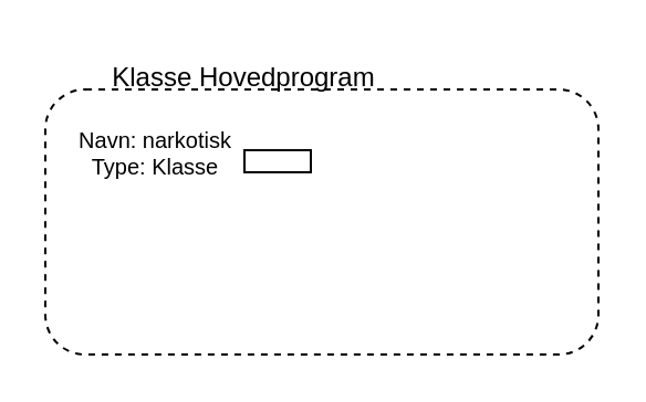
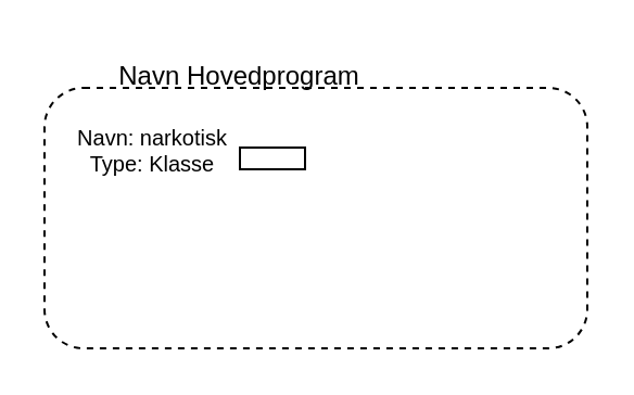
  <mxCell id="0" />
  <mxCell id="1" parent="0" />
  <mxCell id="2" value="" style="rounded=1;whiteSpace=wrap;html=1;dashed=1;" vertex="1" parent="1"><mxGeometry x="20" y="40" width="250" height="120" as="geometry" /></mxCell>
- <mxCell id="3" value="Klasse Hovedprogram" style="text;html=1;strokeColor=none;fillColor=none;align=center;verticalAlign=middle;whiteSpace=wrap;rounded=0;dashed=1;" vertex="1" parent="1"><mxGeometry x="30" width="160" height="30" as="geometry" y="20" /></mxCell>
+ <mxCell id="3" value="Navn Hovedprogram" style="text;html=1;strokeColor=none;fillColor=none;align=center;verticalAlign=middle;whiteSpace=wrap;rounded=0;dashed=1;" vertex="1" parent="1"><mxGeometry x="30" width="160" height="30" as="geometry" y="20" /></mxCell>
  <mxCell id="4" value="" style="rounded=0;whiteSpace=wrap;html=1;" vertex="1" parent="1"><mxGeometry x="110" y="67.5" width="30" height="10" as="geometry" /></mxCell>
  <mxCell id="5" value="Navn: narkotisk&lt;br style=&quot;font-size: 10px;&quot;&gt;" style="text;html=1;strokeColor=none;fillColor=none;align=center;verticalAlign=middle;whiteSpace=wrap;rounded=0;dashed=1;fontSize=10;" vertex="1" parent="1"><mxGeometry x="30" y="55" width="80" height="15" as="geometry" /></mxCell>
  <mxCell id="6" value="Type: Klasse" style="text;html=1;strokeColor=none;fillColor=none;align=center;verticalAlign=middle;whiteSpace=wrap;rounded=0;dashed=1;fontSize=10;" vertex="1" parent="1"><mxGeometry x="30" y="67.5" width="80" height="15" as="geometry" /></mxCell>
